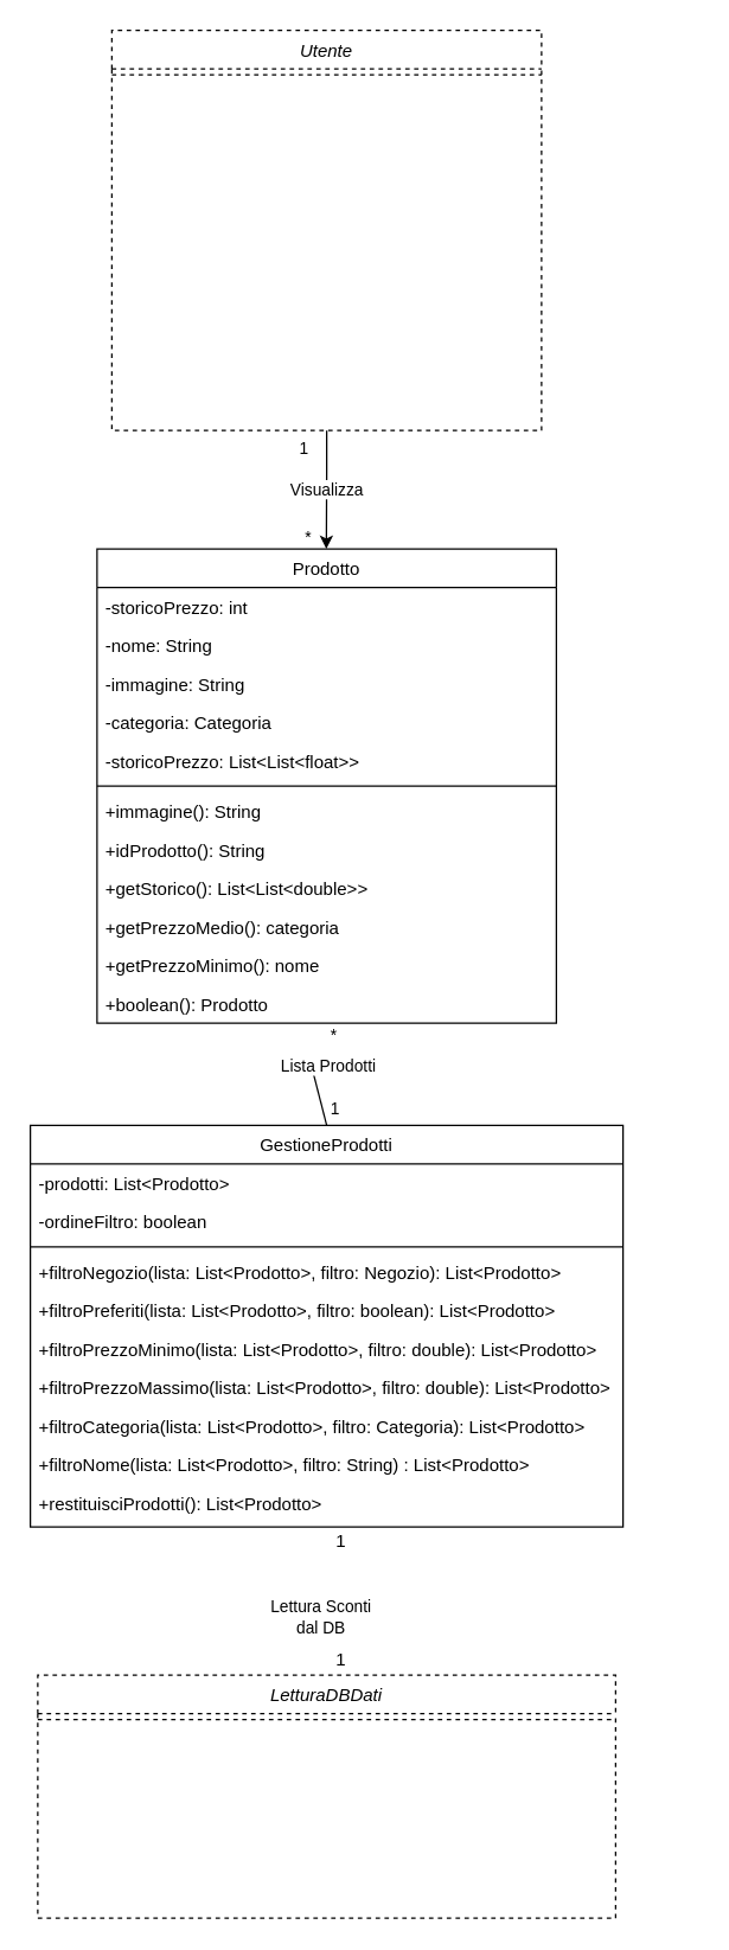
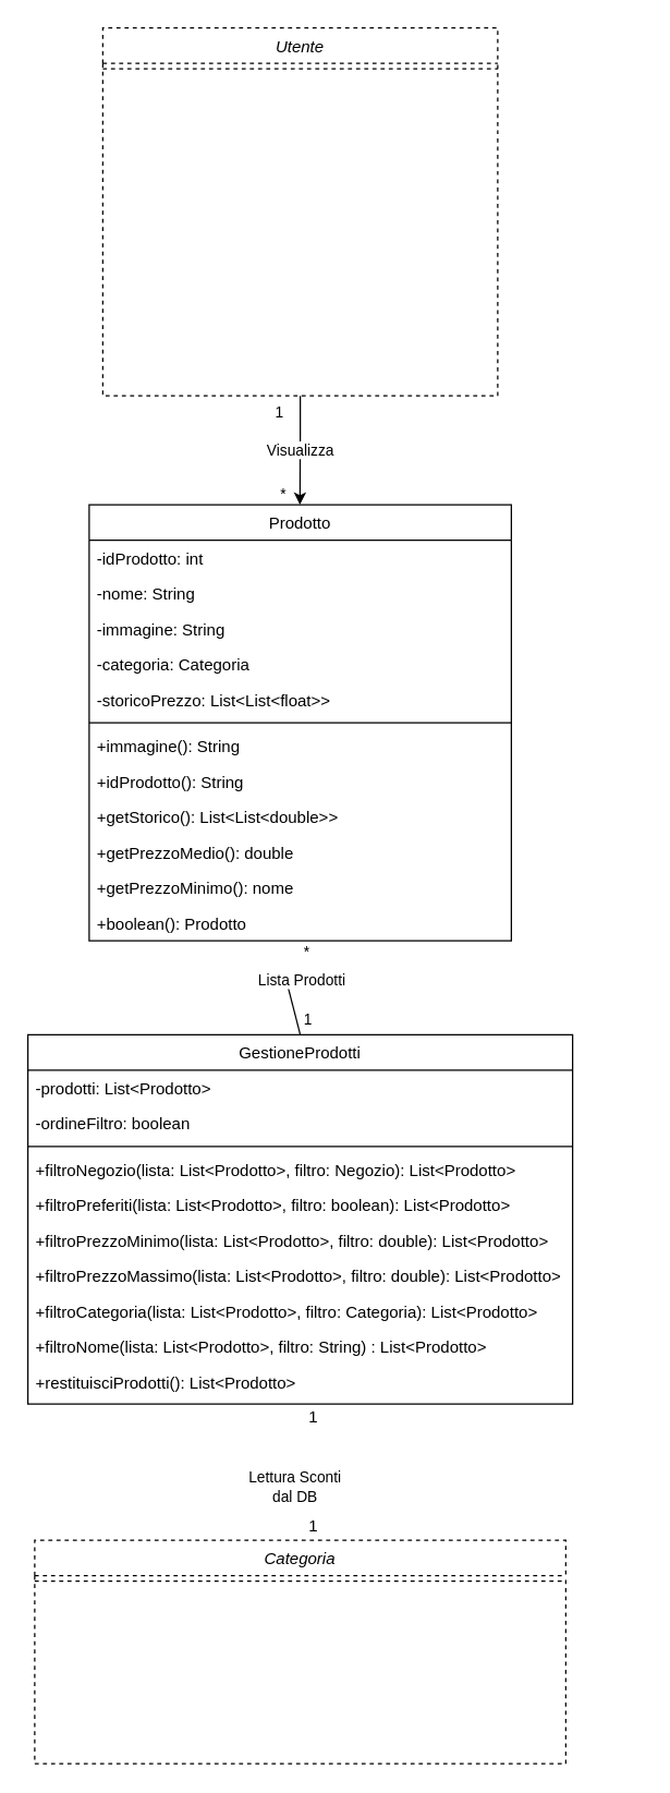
  <mxCell id="0" />
  <mxCell id="1" parent="0" />
  <mxCell id="2" value="Prodotto" style="swimlane;fontStyle=0;align=center;verticalAlign=top;childLayout=stackLayout;horizontal=1;startSize=26;horizontalStack=0;resizeParent=1;resizeLast=0;collapsible=1;marginBottom=0;rounded=0;shadow=0;strokeWidth=1;" parent="1" vertex="1"><mxGeometry x="65" y="370" width="310" height="320" as="geometry"><mxRectangle x="-1070" y="-380" width="170" height="26" as="alternateBounds" /></mxGeometry></mxCell>
- <mxCell id="3" value="-storicoPrezzo: int" style="text;align=left;verticalAlign=top;spacingLeft=4;spacingRight=4;overflow=hidden;rotatable=0;points=[[0,0.5],[1,0.5]];portConstraint=eastwest;" parent="2" vertex="1"><mxGeometry y="26" width="310" height="26" as="geometry" /></mxCell>
+ <mxCell id="3" value="-idProdotto: int" style="text;align=left;verticalAlign=top;spacingLeft=4;spacingRight=4;overflow=hidden;rotatable=0;points=[[0,0.5],[1,0.5]];portConstraint=eastwest;" parent="2" vertex="1"><mxGeometry y="26" width="310" height="26" as="geometry" /></mxCell>
  <mxCell id="4" value="-nome: String" style="text;align=left;verticalAlign=top;spacingLeft=4;spacingRight=4;overflow=hidden;rotatable=0;points=[[0,0.5],[1,0.5]];portConstraint=eastwest;" vertex="1" parent="2"><mxGeometry y="52" width="310" height="26" as="geometry" /></mxCell>
  <mxCell id="5" value="-immagine: String" style="text;align=left;verticalAlign=top;spacingLeft=4;spacingRight=4;overflow=hidden;rotatable=0;points=[[0,0.5],[1,0.5]];portConstraint=eastwest;" parent="2" vertex="1"><mxGeometry y="78" width="310" height="26" as="geometry" /></mxCell>
  <mxCell id="6" value="-categoria: Categoria" style="text;align=left;verticalAlign=top;spacingLeft=4;spacingRight=4;overflow=hidden;rotatable=0;points=[[0,0.5],[1,0.5]];portConstraint=eastwest;" parent="2" vertex="1"><mxGeometry y="104" width="310" height="26" as="geometry" /></mxCell>
  <mxCell id="7" value="-storicoPrezzo: List&lt;List&lt;float&gt;&gt;" style="text;align=left;verticalAlign=top;spacingLeft=4;spacingRight=4;overflow=hidden;rotatable=0;points=[[0,0.5],[1,0.5]];portConstraint=eastwest;" parent="2" vertex="1"><mxGeometry y="130" width="310" height="26" as="geometry" /></mxCell>
  <mxCell id="8" value="" style="line;html=1;strokeWidth=1;align=left;verticalAlign=middle;spacingTop=-1;spacingLeft=3;spacingRight=3;rotatable=0;labelPosition=right;points=[];portConstraint=eastwest;" parent="2" vertex="1"><mxGeometry y="156" width="310" height="8" as="geometry" /></mxCell>
  <mxCell id="9" value="+immagine(): String" style="text;align=left;verticalAlign=top;spacingLeft=4;spacingRight=4;overflow=hidden;rotatable=0;points=[[0,0.5],[1,0.5]];portConstraint=eastwest;" parent="2" vertex="1"><mxGeometry y="164" width="310" height="26" as="geometry" /></mxCell>
  <mxCell id="10" value="+idProdotto(): String" style="text;align=left;verticalAlign=top;spacingLeft=4;spacingRight=4;overflow=hidden;rotatable=0;points=[[0,0.5],[1,0.5]];portConstraint=eastwest;" parent="2" vertex="1"><mxGeometry y="190" width="310" height="26" as="geometry" /></mxCell>
  <mxCell id="11" value="+getStorico(): List&lt;List&lt;double&gt;&gt;" style="text;align=left;verticalAlign=top;spacingLeft=4;spacingRight=4;overflow=hidden;rotatable=0;points=[[0,0.5],[1,0.5]];portConstraint=eastwest;" parent="2" vertex="1"><mxGeometry y="216" width="310" height="26" as="geometry" /></mxCell>
- <mxCell id="12" value="+getPrezzoMedio(): categoria" style="text;align=left;verticalAlign=top;spacingLeft=4;spacingRight=4;overflow=hidden;rotatable=0;points=[[0,0.5],[1,0.5]];portConstraint=eastwest;" parent="2" vertex="1"><mxGeometry y="242" width="310" height="26" as="geometry" /></mxCell>
+ <mxCell id="12" value="+getPrezzoMedio(): double" style="text;align=left;verticalAlign=top;spacingLeft=4;spacingRight=4;overflow=hidden;rotatable=0;points=[[0,0.5],[1,0.5]];portConstraint=eastwest;" parent="2" vertex="1"><mxGeometry y="242" width="310" height="26" as="geometry" /></mxCell>
  <mxCell id="13" value="+getPrezzoMinimo(): nome" style="text;align=left;verticalAlign=top;spacingLeft=4;spacingRight=4;overflow=hidden;rotatable=0;points=[[0,0.5],[1,0.5]];portConstraint=eastwest;" parent="2" vertex="1"><mxGeometry y="268" width="310" height="26" as="geometry" /></mxCell>
  <mxCell id="14" value="+boolean(): Prodotto" style="text;align=left;verticalAlign=top;spacingLeft=4;spacingRight=4;overflow=hidden;rotatable=0;points=[[0,0.5],[1,0.5]];portConstraint=eastwest;" parent="2" vertex="1"><mxGeometry y="294" width="310" height="26" as="geometry" /></mxCell>
  <mxCell id="15" style="edgeStyle=orthogonalEdgeStyle;rounded=0;orthogonalLoop=1;jettySize=auto;html=1;exitX=0.5;exitY=0;exitDx=0;exitDy=0;endArrow=none;endFill=0;startArrow=none;startFill=0;" parent="1" source="16" target="31" edge="1"><mxGeometry relative="1" as="geometry" /></mxCell>
  <mxCell id="16" value="GestioneProdotti" style="swimlane;fontStyle=0;align=center;verticalAlign=top;childLayout=stackLayout;horizontal=1;startSize=26;horizontalStack=0;resizeParent=1;resizeLast=0;collapsible=1;marginBottom=0;rounded=0;shadow=0;strokeWidth=1;" parent="1" vertex="1"><mxGeometry x="20" y="759" width="400" height="271" as="geometry"><mxRectangle x="-1290" y="119" width="170" height="26" as="alternateBounds" /></mxGeometry></mxCell>
  <mxCell id="17" value="-prodotti: List&lt;Prodotto&gt;" style="text;align=left;verticalAlign=top;spacingLeft=4;spacingRight=4;overflow=hidden;rotatable=0;points=[[0,0.5],[1,0.5]];portConstraint=eastwest;" parent="16" vertex="1"><mxGeometry y="26" width="400" height="26" as="geometry" /></mxCell>
  <mxCell id="18" value="-ordineFiltro: boolean" style="text;align=left;verticalAlign=top;spacingLeft=4;spacingRight=4;overflow=hidden;rotatable=0;points=[[0,0.5],[1,0.5]];portConstraint=eastwest;" parent="16" vertex="1"><mxGeometry y="52" width="400" height="26" as="geometry" /></mxCell>
  <mxCell id="19" value="" style="line;html=1;strokeWidth=1;align=left;verticalAlign=middle;spacingTop=-1;spacingLeft=3;spacingRight=3;rotatable=0;labelPosition=right;points=[];portConstraint=eastwest;" parent="16" vertex="1"><mxGeometry y="78" width="400" height="8" as="geometry" /></mxCell>
  <mxCell id="20" value="+filtroNegozio(lista: List&lt;Prodotto&gt;, filtro: Negozio): List&lt;Prodotto&gt;" style="text;align=left;verticalAlign=top;spacingLeft=4;spacingRight=4;overflow=hidden;rotatable=0;points=[[0,0.5],[1,0.5]];portConstraint=eastwest;" parent="16" vertex="1"><mxGeometry y="86" width="400" height="26" as="geometry" /></mxCell>
  <mxCell id="21" value="+filtroPreferiti(lista: List&lt;Prodotto&gt;, filtro: boolean): List&lt;Prodotto&gt;" style="text;align=left;verticalAlign=top;spacingLeft=4;spacingRight=4;overflow=hidden;rotatable=0;points=[[0,0.5],[1,0.5]];portConstraint=eastwest;" parent="16" vertex="1"><mxGeometry y="112" width="400" height="26" as="geometry" /></mxCell>
  <mxCell id="22" value="+filtroPrezzoMinimo(lista: List&lt;Prodotto&gt;, filtro: double): List&lt;Prodotto&gt;" style="text;align=left;verticalAlign=top;spacingLeft=4;spacingRight=4;overflow=hidden;rotatable=0;points=[[0,0.5],[1,0.5]];portConstraint=eastwest;" parent="16" vertex="1"><mxGeometry y="138" width="400" height="26" as="geometry" /></mxCell>
  <mxCell id="23" value="+filtroPrezzoMassimo(lista: List&lt;Prodotto&gt;, filtro: double): List&lt;Prodotto&gt;" style="text;align=left;verticalAlign=top;spacingLeft=4;spacingRight=4;overflow=hidden;rotatable=0;points=[[0,0.5],[1,0.5]];portConstraint=eastwest;" parent="16" vertex="1"><mxGeometry y="164" width="400" height="26" as="geometry" /></mxCell>
  <mxCell id="24" value="+filtroCategoria(lista: List&lt;Prodotto&gt;, filtro: Categoria): List&lt;Prodotto&gt;" style="text;align=left;verticalAlign=top;spacingLeft=4;spacingRight=4;overflow=hidden;rotatable=0;points=[[0,0.5],[1,0.5]];portConstraint=eastwest;" parent="16" vertex="1"><mxGeometry y="190" width="400" height="26" as="geometry" /></mxCell>
  <mxCell id="25" value="+filtroNome(lista: List&lt;Prodotto&gt;, filtro: String) : List&lt;Prodotto&gt;" style="text;align=left;verticalAlign=top;spacingLeft=4;spacingRight=4;overflow=hidden;rotatable=0;points=[[0,0.5],[1,0.5]];portConstraint=eastwest;" parent="16" vertex="1"><mxGeometry y="216" width="400" height="26" as="geometry" /></mxCell>
  <mxCell id="26" value="+restituisciProdotti(): List&lt;Prodotto&gt;" style="text;align=left;verticalAlign=top;spacingLeft=4;spacingRight=4;overflow=hidden;rotatable=0;points=[[0,0.5],[1,0.5]];portConstraint=eastwest;" parent="16" vertex="1"><mxGeometry y="242" width="400" height="26" as="geometry" /></mxCell>
  <mxCell id="27" value="Utente" style="swimlane;fontStyle=2;align=center;verticalAlign=top;childLayout=stackLayout;horizontal=1;startSize=26;horizontalStack=0;resizeParent=1;resizeLast=0;collapsible=1;marginBottom=0;rounded=0;shadow=0;strokeWidth=1;dashed=1;" parent="1" vertex="1"><mxGeometry x="75" y="20" width="290" height="270" as="geometry"><mxRectangle x="960" y="120" width="160" height="26" as="alternateBounds" /></mxGeometry></mxCell>
  <mxCell id="28" value="" style="line;html=1;strokeWidth=1;align=left;verticalAlign=middle;spacingTop=-1;spacingLeft=3;spacingRight=3;rotatable=0;labelPosition=right;points=[];portConstraint=eastwest;dashed=1;" parent="27" vertex="1"><mxGeometry y="26" width="290" height="8" as="geometry" /></mxCell>
- <mxCell id="29" value="LetturaDBDati" style="swimlane;fontStyle=2;align=center;verticalAlign=top;childLayout=stackLayout;horizontal=1;startSize=26;horizontalStack=0;resizeParent=1;resizeLast=0;collapsible=1;marginBottom=0;rounded=0;shadow=0;strokeWidth=1;dashed=1;" parent="1" vertex="1"><mxGeometry x="25" y="1130" width="390" height="164" as="geometry"><mxRectangle x="-140" y="400" width="160" height="26" as="alternateBounds" /></mxGeometry></mxCell>
+ <mxCell id="29" value="Categoria" style="swimlane;fontStyle=2;align=center;verticalAlign=top;childLayout=stackLayout;horizontal=1;startSize=26;horizontalStack=0;resizeParent=1;resizeLast=0;collapsible=1;marginBottom=0;rounded=0;shadow=0;strokeWidth=1;dashed=1;" parent="1" vertex="1"><mxGeometry x="25" y="1130" width="390" height="164" as="geometry"><mxRectangle x="-140" y="400" width="160" height="26" as="alternateBounds" /></mxGeometry></mxCell>
  <mxCell id="30" value="" style="line;html=1;strokeWidth=1;align=left;verticalAlign=middle;spacingTop=-1;spacingLeft=3;spacingRight=3;rotatable=0;labelPosition=right;points=[];portConstraint=eastwest;dashed=1;" parent="29" vertex="1"><mxGeometry y="26" width="390" height="8" as="geometry" /></mxCell>
  <mxCell id="31" value="Lista Prodotti" style="edgeLabel;resizable=0;html=1;align=center;verticalAlign=middle;" parent="1" connectable="0" vertex="1"><mxGeometry x="210" y="719.996" as="geometry"><mxPoint x="10" y="-1" as="offset" /></mxGeometry></mxCell>
  <mxCell id="32" value="*" style="edgeLabel;resizable=0;html=1;align=left;verticalAlign=bottom;" parent="1" connectable="0" vertex="1"><mxGeometry x="470" y="580" as="geometry"><mxPoint x="-249" y="126" as="offset" /></mxGeometry></mxCell>
  <mxCell id="33" value="1" style="edgeLabel;resizable=0;html=1;align=left;verticalAlign=bottom;" parent="1" connectable="0" vertex="1"><mxGeometry x="470" y="630" as="geometry"><mxPoint x="-249" y="126" as="offset" /></mxGeometry></mxCell>
  <mxCell id="34" value="Lettura Sconti&lt;br&gt;dal DB" style="edgeLabel;resizable=0;html=1;align=center;verticalAlign=middle;" parent="1" connectable="0" vertex="1"><mxGeometry x="260" y="500" as="geometry"><mxPoint x="-45" y="590" as="offset" /></mxGeometry></mxCell>
  <mxCell id="35" value="1" style="text;html=1;strokeColor=none;fillColor=none;align=center;verticalAlign=middle;whiteSpace=wrap;rounded=0;" parent="1" vertex="1"><mxGeometry x="210" y="1110" width="40" height="20" as="geometry" /></mxCell>
  <mxCell id="36" value="" style="endArrow=classic;html=1;entryX=0.5;entryY=0;entryDx=0;entryDy=0;edgeStyle=orthogonalEdgeStyle;rounded=0;" parent="1" edge="1"><mxGeometry relative="1" as="geometry"><mxPoint x="220" y="290" as="sourcePoint" /><mxPoint x="219.76" y="370" as="targetPoint" /><Array as="points"><mxPoint x="219.76" y="319" /><mxPoint x="219.76" y="319" /></Array></mxGeometry></mxCell>
  <mxCell id="37" value="Visualizza" style="edgeLabel;resizable=0;html=1;align=center;verticalAlign=middle;" parent="36" connectable="0" vertex="1"><mxGeometry relative="1" as="geometry" /></mxCell>
  <mxCell id="38" value="1" style="edgeLabel;resizable=0;html=1;align=left;verticalAlign=bottom;" parent="36" connectable="0" vertex="1"><mxGeometry x="-1" relative="1" as="geometry"><mxPoint x="-20" y="20" as="offset" /></mxGeometry></mxCell>
  <mxCell id="39" value="*" style="edgeLabel;resizable=0;html=1;align=right;verticalAlign=bottom;" parent="36" connectable="0" vertex="1"><mxGeometry x="1" relative="1" as="geometry"><mxPoint x="-10" as="offset" /></mxGeometry></mxCell>
  <mxCell id="40" value="1" style="text;html=1;strokeColor=none;fillColor=none;align=center;verticalAlign=middle;whiteSpace=wrap;rounded=0;" parent="1" vertex="1"><mxGeometry x="210" y="1030" width="40" height="20" as="geometry" /></mxCell>
